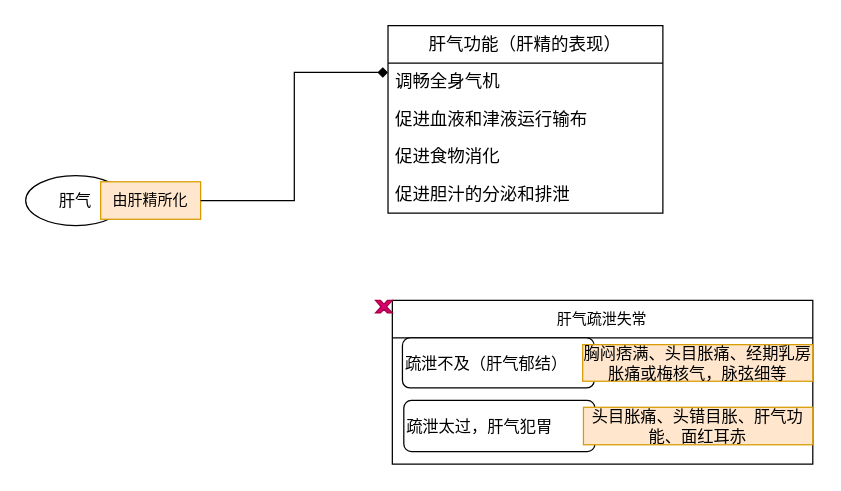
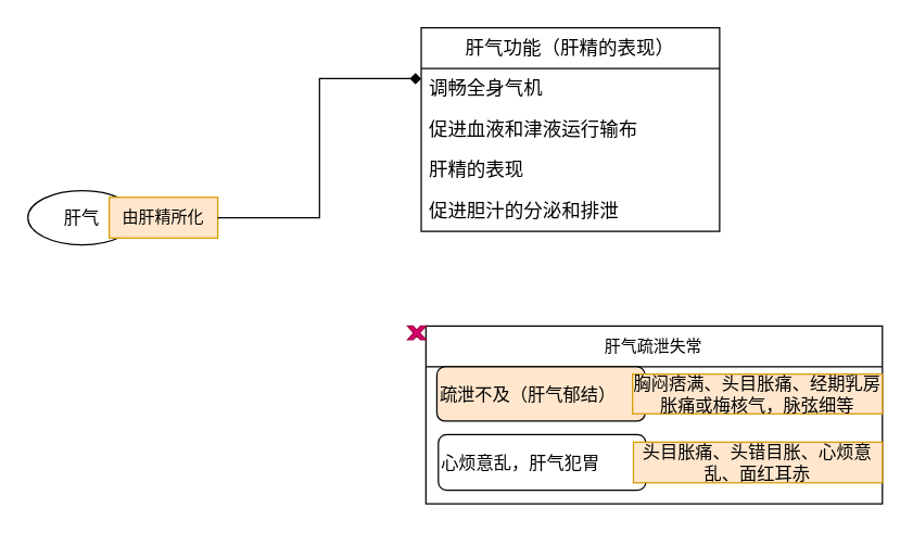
  <mxCell id="0" />
  <mxCell id="1" parent="0" />
  <mxCell id="2" value="" style="group" vertex="1" connectable="0" parent="1"><mxGeometry x="20" y="140" width="140" height="40" as="geometry" /></mxCell>
  <mxCell id="3" value="肝气" style="ellipse;whiteSpace=wrap;html=1;fontSize=13;" vertex="1" parent="2"><mxGeometry width="80" height="40" as="geometry" /></mxCell>
  <mxCell id="4" value="由肝精所化" style="text;html=1;strokeColor=#d79b00;fillColor=#ffe6cc;align=center;verticalAlign=middle;whiteSpace=wrap;rounded=0;" vertex="1" parent="2"><mxGeometry x="60" y="5" width="80" height="30" as="geometry" /></mxCell>
  <mxCell id="5" value="肝气功能（肝精的表现）" style="swimlane;fontStyle=0;childLayout=stackLayout;horizontal=1;startSize=30;horizontalStack=0;resizeParent=1;resizeParentMax=0;resizeLast=0;collapsible=1;marginBottom=0;whiteSpace=wrap;html=1;fontSize=14;" vertex="1" parent="1"><mxGeometry x="310" y="20" width="220" height="150" as="geometry" /></mxCell>
  <mxCell id="6" value="调畅全身气机" style="text;strokeColor=none;fillColor=none;align=left;verticalAlign=middle;spacingLeft=4;spacingRight=4;overflow=hidden;points=[[0,0.5],[1,0.5]];portConstraint=eastwest;rotatable=0;whiteSpace=wrap;html=1;fontSize=14;" vertex="1" parent="5"><mxGeometry y="30" width="220" height="30" as="geometry" /></mxCell>
  <mxCell id="7" value="促进血液和津液运行输布" style="text;strokeColor=none;fillColor=none;align=left;verticalAlign=middle;spacingLeft=4;spacingRight=4;overflow=hidden;points=[[0,0.5],[1,0.5]];portConstraint=eastwest;rotatable=0;whiteSpace=wrap;html=1;fontSize=14;" vertex="1" parent="5"><mxGeometry y="60" width="220" height="30" as="geometry" /></mxCell>
- <mxCell id="8" value="促进食物消化" style="text;strokeColor=none;fillColor=none;align=left;verticalAlign=middle;spacingLeft=4;spacingRight=4;overflow=hidden;points=[[0,0.5],[1,0.5]];portConstraint=eastwest;rotatable=0;whiteSpace=wrap;html=1;fontSize=14;" vertex="1" parent="5"><mxGeometry y="90" width="220" height="30" as="geometry" /></mxCell>
+ <mxCell id="8" value="肝精的表现" style="text;strokeColor=none;fillColor=none;align=left;verticalAlign=middle;spacingLeft=4;spacingRight=4;overflow=hidden;points=[[0,0.5],[1,0.5]];portConstraint=eastwest;rotatable=0;whiteSpace=wrap;html=1;fontSize=14;" vertex="1" parent="5"><mxGeometry y="90" width="220" height="30" as="geometry" /></mxCell>
  <mxCell id="9" value="促进胆汁的分泌和排泄" style="text;strokeColor=none;fillColor=none;align=left;verticalAlign=middle;spacingLeft=4;spacingRight=4;overflow=hidden;points=[[0,0.5],[1,0.5]];portConstraint=eastwest;rotatable=0;whiteSpace=wrap;html=1;fontSize=14;" vertex="1" parent="5"><mxGeometry y="120" width="220" height="30" as="geometry" /></mxCell>
  <mxCell id="10" style="edgeStyle=orthogonalEdgeStyle;rounded=0;orthogonalLoop=1;jettySize=auto;html=1;exitX=1;exitY=0.5;exitDx=0;exitDy=0;entryX=0;entryY=0.25;entryDx=0;entryDy=0;endArrow=diamond;" edge="1" parent="1" source="4" target="5"><mxGeometry relative="1" as="geometry" /></mxCell>
  <mxCell id="11" value="" style="group" vertex="1" connectable="0" parent="1"><mxGeometry x="300" y="240" width="350" height="131" as="geometry" /></mxCell>
  <mxCell id="12" value="肝气疏泄失常" style="swimlane;fontStyle=0;childLayout=stackLayout;horizontal=1;startSize=30;horizontalStack=0;resizeParent=1;resizeParentMax=0;resizeLast=0;collapsible=1;marginBottom=0;whiteSpace=wrap;html=1;" vertex="1" parent="11"><mxGeometry x="13.462" width="336.538" height="131" as="geometry" /></mxCell>
  <mxCell id="13" value="" style="group;fontSize=13;align=left;" vertex="1" connectable="0" parent="12"><mxGeometry y="30" width="336.538" height="101" as="geometry" /></mxCell>
  <mxCell id="14" value="" style="group" vertex="1" connectable="0" parent="13"><mxGeometry x="8.077" width="328.462" height="40" as="geometry" /></mxCell>
- <mxCell id="15" value="疏泄不及（肝气郁结）" style="rounded=1;whiteSpace=wrap;html=1;fontSize=13;align=left;" vertex="1" parent="14"><mxGeometry width="153.487" height="40" as="geometry" /></mxCell>
+ <mxCell id="15" value="疏泄不及（肝气郁结）" style="rounded=1;whiteSpace=wrap;html=1;fontSize=13;align=left;fillColor=#ffe6cc;" vertex="1" parent="14"><mxGeometry width="153.487" height="40" as="geometry" /></mxCell>
  <mxCell id="16" value="胸闷痞满、头目胀痛、经期乳房胀痛或梅核气，脉弦细等" style="text;html=1;strokeColor=#d79b00;fillColor=#ffe6cc;align=center;verticalAlign=middle;whiteSpace=wrap;rounded=0;fontSize=13;" vertex="1" parent="14"><mxGeometry x="144.277" y="5.366" width="184.184" height="29.268" as="geometry" /></mxCell>
  <mxCell id="17" value="" style="group;fontSize=13;align=left;" vertex="1" connectable="0" parent="13"><mxGeometry y="50" width="336.538" height="41" as="geometry" /></mxCell>
- <mxCell id="18" value="疏泄太过，肝气犯胃" style="rounded=1;whiteSpace=wrap;html=1;fontSize=13;align=left;" vertex="1" parent="17"><mxGeometry x="9.178" width="152.972" height="41" as="geometry" /></mxCell>
- <mxCell id="19" value="头目胀痛、头错目胀、肝气功能、面红耳赤" style="text;html=1;strokeColor=#d79b00;fillColor=#ffe6cc;align=center;verticalAlign=middle;whiteSpace=wrap;rounded=0;fontSize=13;" vertex="1" parent="17"><mxGeometry x="152.972" y="5.5" width="183.566" height="30" as="geometry" /></mxCell>
+ <mxCell id="18" value="心烦意乱，肝气犯胃" style="rounded=1;whiteSpace=wrap;html=1;fontSize=13;align=left;" vertex="1" parent="17"><mxGeometry x="9.178" width="152.972" height="41" as="geometry" /></mxCell>
+ <mxCell id="19" value="头目胀痛、头错目胀、心烦意乱、面红耳赤" style="text;html=1;strokeColor=#d79b00;fillColor=#ffe6cc;align=center;verticalAlign=middle;whiteSpace=wrap;rounded=0;fontSize=13;" vertex="1" parent="17"><mxGeometry x="152.972" y="5.5" width="183.566" height="30" as="geometry" /></mxCell>
  <mxCell id="20" value="" style="verticalLabelPosition=bottom;verticalAlign=top;html=1;shape=mxgraph.basic.x;fontColor=#ffffff;fillColor=#d80073;strokeColor=#A50040;" vertex="1" parent="11"><mxGeometry width="13.462" height="10" as="geometry" /></mxCell>
